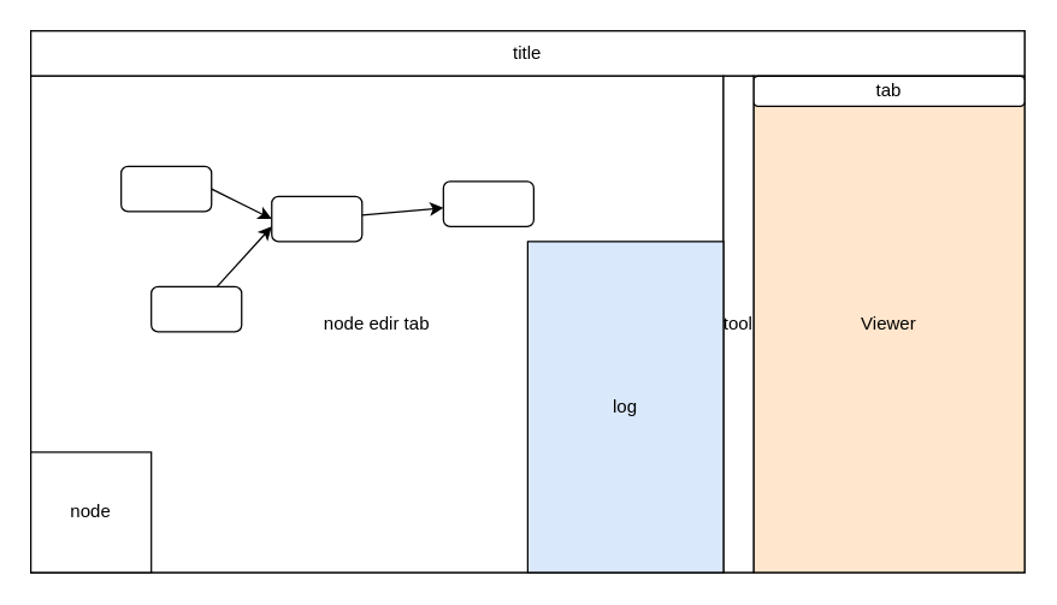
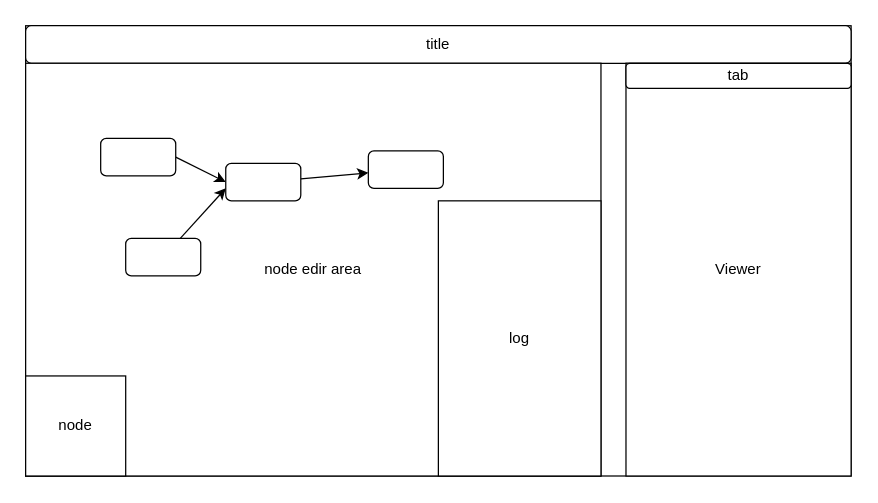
  <mxCell id="0" />
  <mxCell id="1" parent="0" />
  <mxCell id="2" value="" style="rounded=0;whiteSpace=wrap;html=1;" vertex="1" parent="1"><mxGeometry x="20" y="20" width="660" height="360" as="geometry" /></mxCell>
- <mxCell id="3" value="title" style="rounded=0;whiteSpace=wrap;html=1;" vertex="1" parent="1"><mxGeometry x="20" y="20" width="660" height="30" as="geometry" /></mxCell>
- <mxCell id="4" value="Viewer" style="rounded=0;whiteSpace=wrap;html=1;fillColor=#ffe6cc;" vertex="1" parent="1"><mxGeometry x="500" y="50" width="180" height="330" as="geometry" /></mxCell>
+ <mxCell id="3" value="title" style="whiteSpace=wrap;html=1;rounded=1;" vertex="1" parent="1"><mxGeometry x="20" y="20" width="660" height="30" as="geometry" /></mxCell>
+ <mxCell id="4" value="Viewer" style="rounded=0;whiteSpace=wrap;html=1;" vertex="1" parent="1"><mxGeometry x="500" y="50" width="180" height="330" as="geometry" /></mxCell>
  <mxCell id="5" value="tab" style="whiteSpace=wrap;html=1;rounded=1;" vertex="1" parent="1"><mxGeometry x="500" y="50" width="180" height="20" as="geometry" /></mxCell>
- <mxCell id="6" value="node edir tab" style="rounded=0;whiteSpace=wrap;html=1;" vertex="1" parent="1"><mxGeometry x="20" y="50" width="460" height="330" as="geometry" /></mxCell>
- <mxCell id="7" value="tool" style="rounded=0;whiteSpace=wrap;html=1;" vertex="1" parent="1"><mxGeometry x="480" y="50" width="20" height="330" as="geometry" /></mxCell>
- <mxCell id="8" value="log" style="rounded=0;whiteSpace=wrap;html=1;fillColor=#dae8fc;" vertex="1" parent="1"><mxGeometry x="350" y="160" width="130" height="220" as="geometry" /></mxCell>
+ <mxCell id="6" value="node edir area" style="rounded=0;whiteSpace=wrap;html=1;" vertex="1" parent="1"><mxGeometry x="20" y="50" width="460" height="330" as="geometry" /></mxCell>
+ <mxCell id="8" value="log" style="rounded=0;whiteSpace=wrap;html=1;" vertex="1" parent="1"><mxGeometry x="350" y="160" width="130" height="220" as="geometry" /></mxCell>
  <mxCell id="9" style="edgeStyle=none;html=1;exitX=1;exitY=0.5;exitDx=0;exitDy=0;entryX=0;entryY=0.5;entryDx=0;entryDy=0;" edge="1" parent="1" source="10" target="14"><mxGeometry relative="1" as="geometry" /></mxCell>
  <mxCell id="10" value="" style="rounded=1;whiteSpace=wrap;html=1;" vertex="1" parent="1"><mxGeometry x="80" y="110" width="60" height="30" as="geometry" /></mxCell>
  <mxCell id="11" style="edgeStyle=none;html=1;" edge="1" parent="1" source="12"><mxGeometry relative="1" as="geometry"><mxPoint x="180" y="150" as="targetPoint" /></mxGeometry></mxCell>
  <mxCell id="12" value="" style="rounded=1;whiteSpace=wrap;html=1;" vertex="1" parent="1"><mxGeometry x="100" y="190" width="60" height="30" as="geometry" /></mxCell>
  <mxCell id="13" style="edgeStyle=none;html=1;" edge="1" parent="1" source="14" target="15"><mxGeometry relative="1" as="geometry" /></mxCell>
  <mxCell id="14" value="" style="rounded=1;whiteSpace=wrap;html=1;" vertex="1" parent="1"><mxGeometry x="180" y="130" width="60" height="30" as="geometry" /></mxCell>
  <mxCell id="15" value="" style="rounded=1;whiteSpace=wrap;html=1;" vertex="1" parent="1"><mxGeometry x="294" y="120" width="60" height="30" as="geometry" /></mxCell>
  <mxCell id="16" value="node" style="whiteSpace=wrap;html=1;aspect=fixed;" vertex="1" parent="1"><mxGeometry x="20" y="300" width="80" height="80" as="geometry" /></mxCell>
